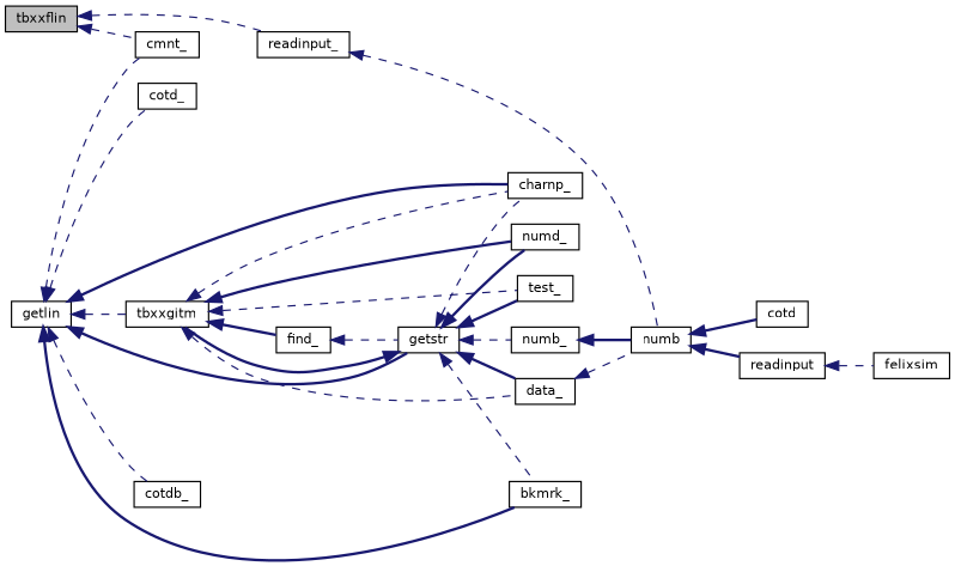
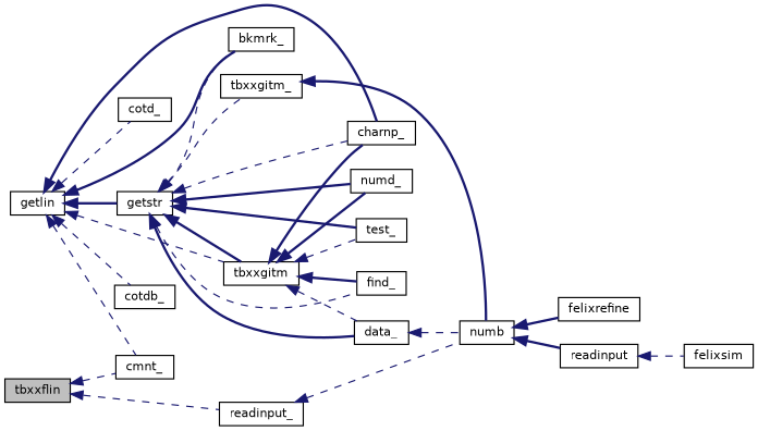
  digraph {
    rankdir=LR
    node [color=black fillcolor=white fontname=Helvetica fontsize=10 shape=record style=filled]
    edge [color=midnightblue dir=back fontname=Helvetica fontsize=10 labelfontname=Helvetica labelfontsize=10 style=dashed]
    n1 [fillcolor=grey75 fontcolor=black height=0.2 label=tbxxflin width=0.4]
    n2 [height=0.2 label=readinput_ width=0.4]
    n3 [height=0.2 label=cmnt_ width=0.4]
    n4 [height=0.2 label=numb width=0.4]
    n5 [height=0.2 label=getlin width=0.4]
    n6 [height=0.2 label=bkmrk_ width=0.4]
    n7 [height=0.2 label=charnp_ width=0.4]
    n8 [height=0.2 label=cotdb_ width=0.4]
    n9 [height=0.2 label=cotd_ width=0.4]
    n10 [height=0.2 label=tbxxgitm width=0.4]
    n11 [height=0.2 label=getstr width=0.4]
-   n12 [height=0.2 label=cotd width=0.4]
+   n12 [height=0.2 label=felixrefine width=0.4]
    n13 [height=0.2 label=readinput width=0.4]
    n14 [height=0.2 label=felixsim width=0.4]
    n15 [height=0.2 label=find_ width=0.4]
    n16 [height=0.2 label=test_ width=0.4]
    n17 [height=0.2 label=numd_ width=0.4]
    n18 [height=0.2 label=data_ width=0.4]
-   n19 [height=0.2 label=numb_ width=0.4]
+   n19 [height=0.2 label=tbxxgitm_ width=0.4]
    n1 -> n2
    n1 -> n3
    n2 -> n4
    n4 -> n12 [style=bold]
    n4 -> n13 [style=bold]
    n5 -> n3
    n5 -> n6 [style=bold]
    n5 -> n7 [style=bold]
    n5 -> n8
    n5 -> n9
    n5 -> n10
    n5 -> n11 [style=bold]
-   n10 -> n7
+   n10 -> n7 [style=bold]
    n10 -> n15 [style=bold]
    n10 -> n16
    n10 -> n17 [style=bold]
    n10 -> n18
    n11 -> n6
    n11 -> n7
    n11 -> n10 [style=bold]
-   n15 -> n11
+   n11 -> n15
    n11 -> n16 [style=bold]
    n11 -> n17 [style=bold]
    n11 -> n18 [style=bold]
    n11 -> n19
    n13 -> n14
    n18 -> n4
    n19 -> n4 [style=bold]
  }
